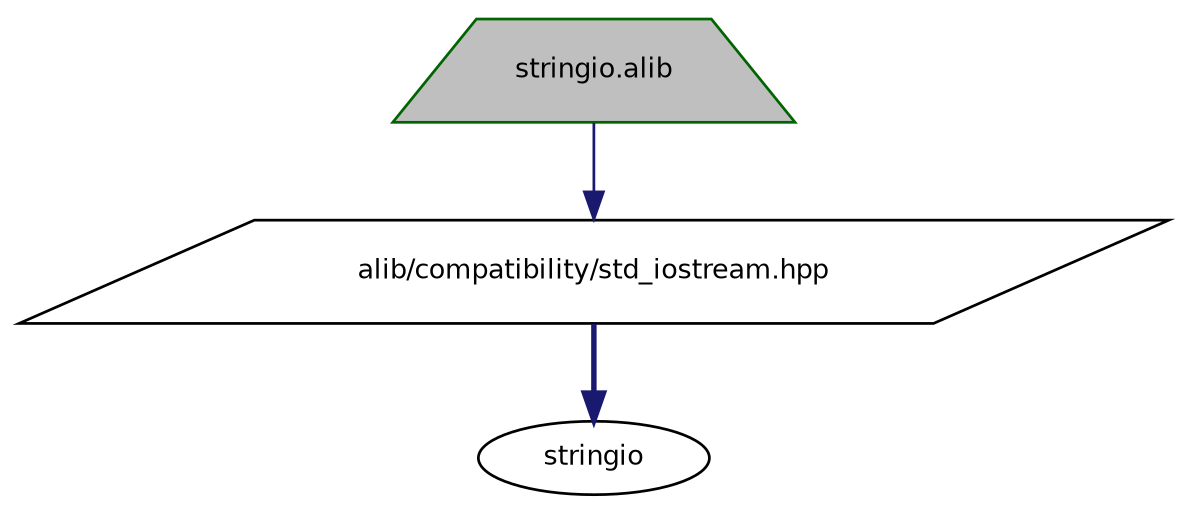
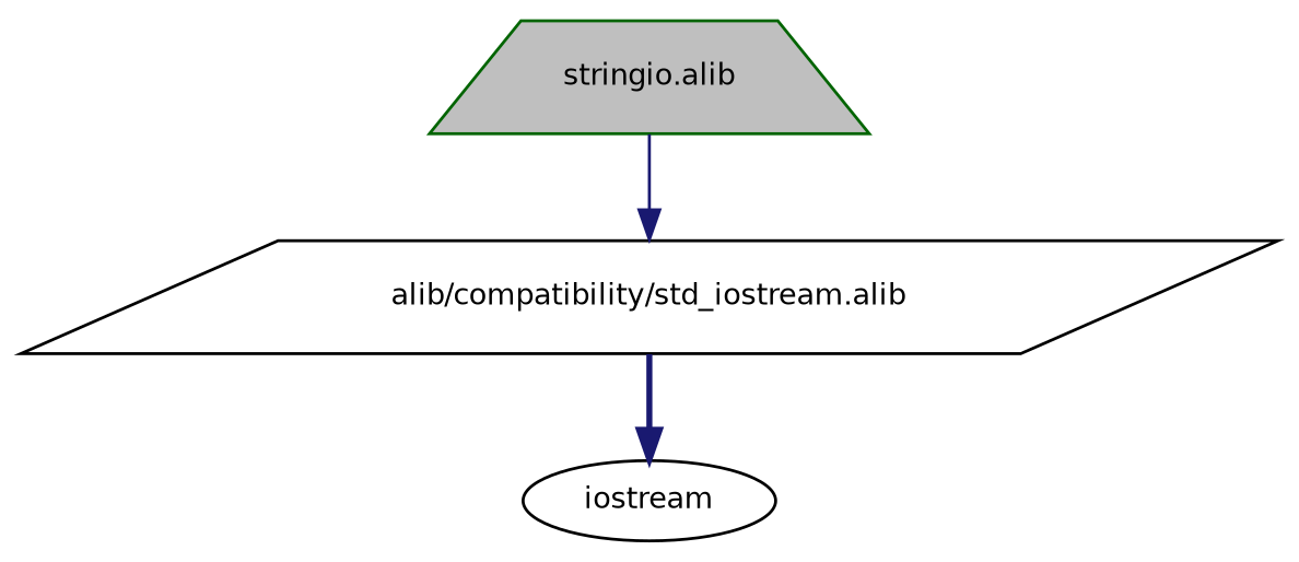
  digraph {
    node [color=black fillcolor=white fontname=Helvetica fontsize=10 style=filled]
    edge [color=midnightblue fontname=Helvetica fontsize=10 labelfontname=Helvetica labelfontsize=10]
    n1 [color=darkgreen fillcolor=grey75 fontcolor=black height=0.2 label="stringio.alib" shape=trapezium width=0.4]
-   n2 [height=0.2 label="alib/compatibility/std_iostream.hpp" shape=parallelogram width=0.4]
-   n3 [height=0.2 label=stringio shape=ellipse width=0.4]
+   n2 [height=0.2 label="alib/compatibility/std_iostream.alib" shape=parallelogram width=0.4]
+   n3 [height=0.2 label=iostream shape=ellipse width=0.4]
    n1 -> n2 [style=solid]
    n2 -> n3 [style=bold]
  }
